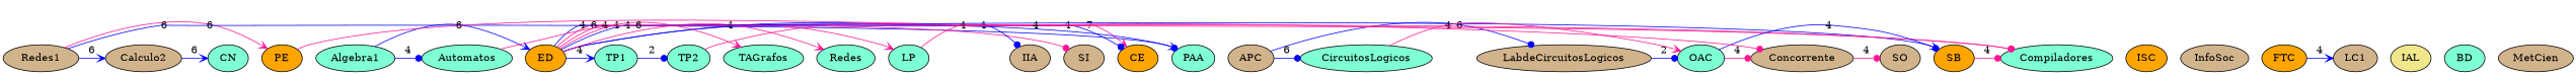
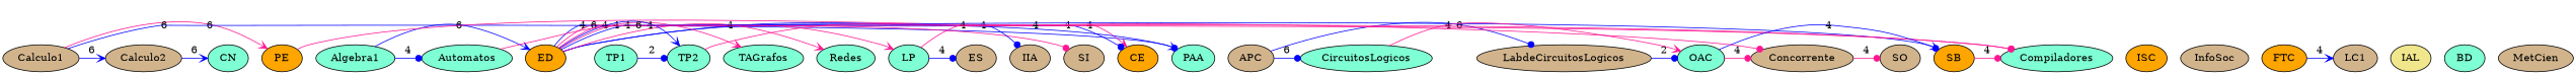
  digraph {
    ordering=out
    node [fillcolor=aquamarine style=filled]
    edge [arrowhead=dot color=blue]
-   Calculo1 [fillcolor=tan label=Redes1]
+   Calculo1 [fillcolor=tan]
    ISC [fillcolor=orange]
    APC [fillcolor=tan]
    InfoSoc [fillcolor=tan]
    FTC [fillcolor=orange]
    IAL [fillcolor=khaki]
    Algebra1
    BD
    MetCien [fillcolor=tan]
    PE [fillcolor=orange]
    Calculo2 [fillcolor=tan]
    ED [fillcolor=orange]
    LabdeCircuitosLogicos [fillcolor=tan]
    CircuitosLogicos
    LC1 [fillcolor=tan]
    Automatos
    CN
    PAA
    CE [fillcolor=orange]
    SI [fillcolor=tan]
    IIA [fillcolor=tan]
    LP
    Redes
    TAGrafos
    TP1
    OAC
+   ES [fillcolor=tan]
    TP2
    SB [fillcolor=orange]
    Concorrente [fillcolor=tan]
    Compiladores
    SO [fillcolor=tan]
    subgraph sub_1 {
      rank=same
      Calculo1
      ISC
      APC
      InfoSoc
      FTC
      IAL
      Algebra1
      BD
      MetCien
      PE
      Calculo2
      ED
      LabdeCircuitosLogicos
      CircuitosLogicos
      LC1
      Automatos
      CN
      PAA
      CE
      SI
      IIA
      LP
      Redes
      TAGrafos
      TP1
      OAC
+     ES
      TP2
      SB
      Concorrente
      Compiladores
      SO
    }
    Calculo1 -> PE [arrowhead=vee color=deeppink label=6]
    Calculo1 -> Calculo2 [arrowhead=vee label=6]
    Calculo1 -> PAA [arrowhead=vee label=6]
    APC -> LabdeCircuitosLogicos [label=6]
    APC -> CircuitosLogicos [label=6]
    FTC -> LC1 [arrowhead=vee label=4]
    Algebra1 -> ED [arrowhead=vee label=6]
    Algebra1 -> Automatos [label=4]
-   PE -> CE [arrowhead=vee color=deeppink label=7]
+   PE -> CE [arrowhead=vee color=deeppink label=4]
    Calculo2 -> CN [arrowhead=vee label=6]
    ED -> PAA [label=4]
    ED -> CE [label=4]
    ED -> SI [color=deeppink label=6]
    ED -> IIA [label=4]
    ED -> LP [arrowhead=vee color=deeppink label=4]
    ED -> Redes [arrowhead=vee color=deeppink label=4]
    ED -> TAGrafos [arrowhead=vee color=deeppink label=4]
-   ED -> TP1 [arrowhead=vee label=4]
+   ED -> TP2 [arrowhead=vee label=4]
    ED -> SB [arrowhead=vee label=4]
    LabdeCircuitosLogicos -> OAC [label=2]
    CircuitosLogicos -> OAC [arrowhead=vee color=deeppink label=4]
    Automatos -> Compiladores [color=deeppink label=6]
+   LP -> ES [label=4]
    LP -> Compiladores [color=deeppink label=4]
    TP1 -> TP2 [label=2]
    OAC -> SB [label=4]
    OAC -> Concorrente [color=deeppink label=4]
    TP2 -> Concorrente [color=deeppink label=4]
    SB -> Compiladores [color=deeppink label=4]
    Concorrente -> SO [color=deeppink label=4]
  }
